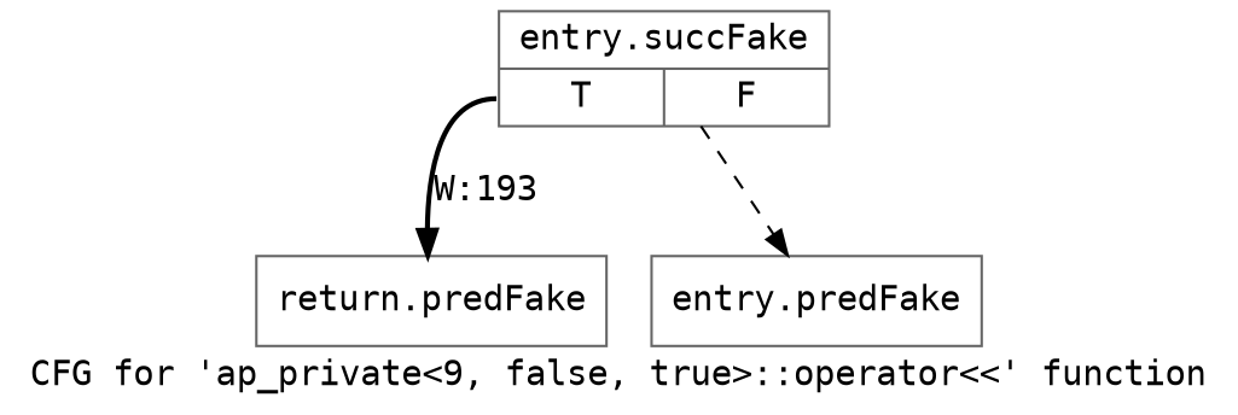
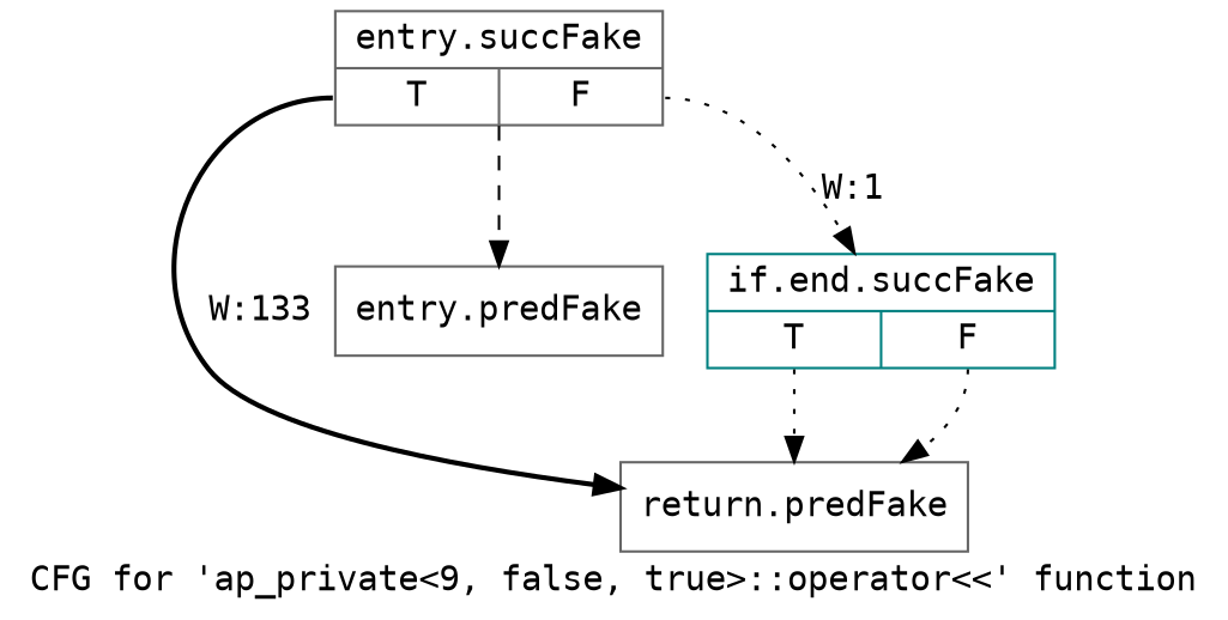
  digraph {
    fontname="DejaVu Sans Mono"
    label="CFG for 'ap_private\<9, false, true\>::operator\<\<' function"
    node [color=gray40 fontname="DejaVu Sans Mono" shape=record filename="/tools/Xilinx/Vitis_HLS/2022.1/include/etc/ap_private.h" linenumber=2668]
    edge [execusionnum=0 filename="/tools/Xilinx/Vitis_HLS/2022.1/include/etc/ap_private.h" fontname="DejaVu Sans Mono" style=dotted tailport=s0]
    n1 [label="{entry.predFake}" filename="" linenumber=""]
    n2 [label="{entry.succFake|{<s0>T|<s1>F}}"]
    n3 [label="{return.predFake}"]
+   n4 [color=teal label="{if.end.succFake|{<s0>T|<s1>F}}"]
    n2 -> n1 [execusionnum=192 style=dashed tailport=""]
-   n2 -> n3 [execusionnum=192 label="W:193" style=bold]
+   n2 -> n3 [execusionnum=192 label="W:133" style=bold]
+   n2 -> n4 [label="W:1" tailport=s1]
+   n4 -> n3
+   n4 -> n3 [tailport=s1]
  }
